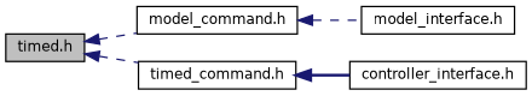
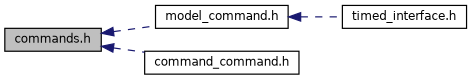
  digraph {
    rankdir=LR
    node [color=black fillcolor=white fontname=Helvetica fontsize=10 shape=record style=filled]
    edge [color=midnightblue dir=back fontname=Helvetica fontsize=10 labelfontname=Helvetica labelfontsize=10 style=dashed]
-   n1 [fillcolor=grey75 fontcolor=black height=0.2 label="timed.h" width=0.4]
+   n1 [fillcolor=grey75 fontcolor=black height=0.2 label="commands.h" width=0.4]
    n2 [height=0.2 label="model_command.h" width=0.4]
-   n3 [height=0.2 label="timed_command.h" width=0.4]
-   n4 [height=0.2 label="model_interface.h" width=0.4]
-   n5 [height=0.2 label="controller_interface.h" width=0.4]
+   n3 [height=0.2 label="command_command.h" width=0.4]
+   n4 [height=0.2 label="timed_interface.h" width=0.4]
    n1 -> n2
    n1 -> n3
    n2 -> n4
-   n3 -> n5 [style=bold]
  }
